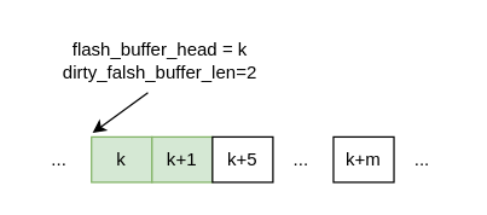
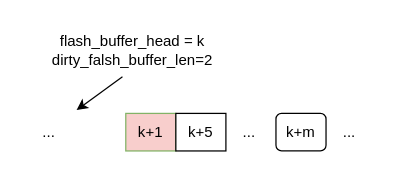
  <mxCell id="0" />
  <mxCell id="1" parent="0" />
- <mxCell id="2" value="k" style="rounded=0;whiteSpace=wrap;html=1;fillColor=#d5e8d4;strokeColor=#82b366;" vertex="1" parent="1"><mxGeometry x="60" y="90" width="40" height="30" as="geometry" /></mxCell>
- <mxCell id="3" value="k+m" style="rounded=0;whiteSpace=wrap;html=1;" vertex="1" parent="1"><mxGeometry x="220" y="90" width="40" height="30" as="geometry" /></mxCell>
- <mxCell id="4" value="k+1" style="rounded=0;whiteSpace=wrap;html=1;fillColor=#d5e8d4;strokeColor=#82b366;" vertex="1" parent="1"><mxGeometry x="100" y="90" width="40" height="30" as="geometry" /></mxCell>
+ <mxCell id="3" value="k+m" style="whiteSpace=wrap;html=1;rounded=1;" vertex="1" parent="1"><mxGeometry x="220" y="90" width="40" height="30" as="geometry" /></mxCell>
+ <mxCell id="4" value="k+1" style="rounded=0;whiteSpace=wrap;html=1;fillColor=#f8cecc;strokeColor=#82b366;" vertex="1" parent="1"><mxGeometry x="100" y="90" width="40" height="30" as="geometry" /></mxCell>
  <mxCell id="5" value="...&amp;nbsp;" style="text;html=1;align=center;verticalAlign=middle;resizable=0;points=[];autosize=1;strokeColor=none;fillColor=none;" vertex="1" parent="1"><mxGeometry x="260" y="90" width="40" height="30" as="geometry" /></mxCell>
  <mxCell id="6" value="...&amp;nbsp;" style="text;html=1;align=center;verticalAlign=middle;resizable=0;points=[];autosize=1;strokeColor=none;fillColor=none;" vertex="1" parent="1"><mxGeometry x="180" y="90" width="40" height="30" as="geometry" /></mxCell>
  <mxCell id="7" value="...&amp;nbsp;" style="text;html=1;align=center;verticalAlign=middle;resizable=0;points=[];autosize=1;strokeColor=none;fillColor=none;" vertex="1" parent="1"><mxGeometry x="20" y="90" width="40" height="30" as="geometry" /></mxCell>
  <mxCell id="8" value="k+5" style="rounded=0;whiteSpace=wrap;html=1;" vertex="1" parent="1"><mxGeometry x="140" y="90" width="40" height="30" as="geometry" /></mxCell>
  <mxCell id="9" value="flash_buffer_head = k&lt;div&gt;dirty_falsh_buffer_len=2&lt;/div&gt;" style="text;html=1;align=center;verticalAlign=middle;resizable=0;points=[];autosize=1;strokeColor=none;fillColor=none;" vertex="1" parent="1"><mxGeometry x="30" y="20" width="150" height="40" as="geometry" /></mxCell>
  <mxCell id="10" value="" style="endArrow=classic;html=1;rounded=0;exitX=0.449;exitY=1.017;exitDx=0;exitDy=0;exitPerimeter=0;entryX=1.017;entryY=-0.089;entryDx=0;entryDy=0;entryPerimeter=0;" edge="1" parent="1" source="9" target="7"><mxGeometry width="50" height="50" relative="1" as="geometry"><mxPoint x="280" y="260" as="sourcePoint" /><mxPoint x="330" y="210" as="targetPoint" /></mxGeometry></mxCell>
